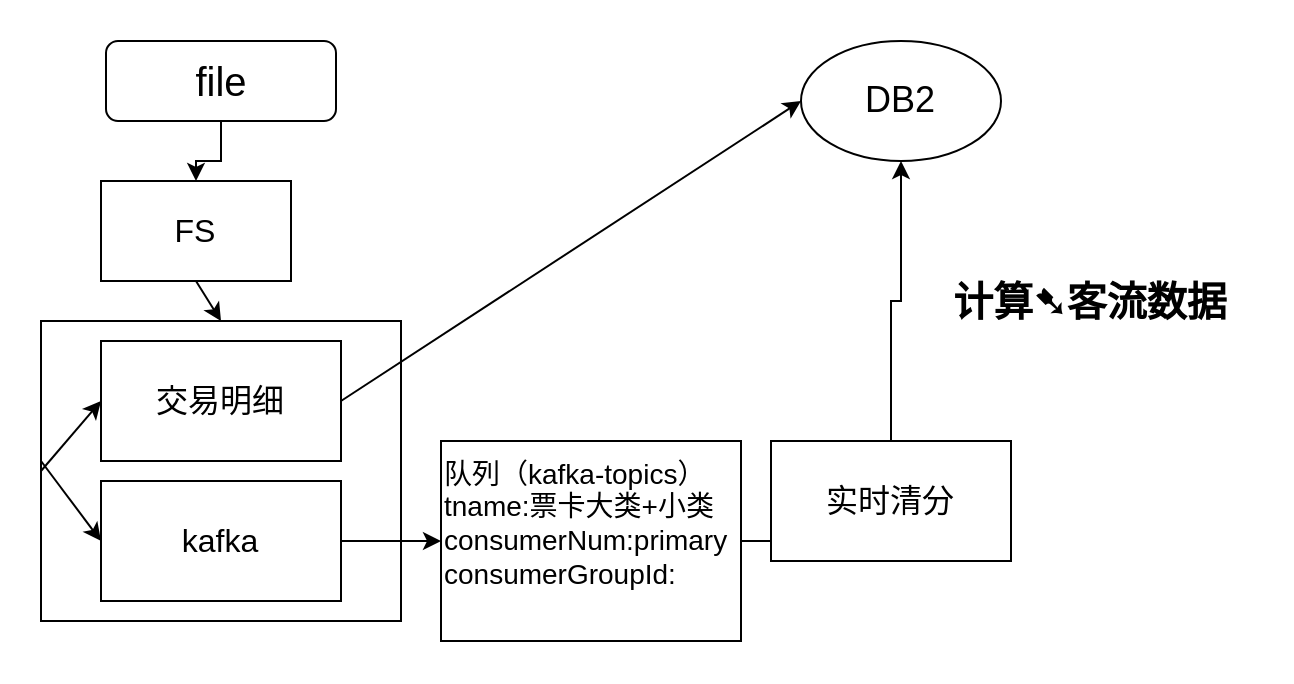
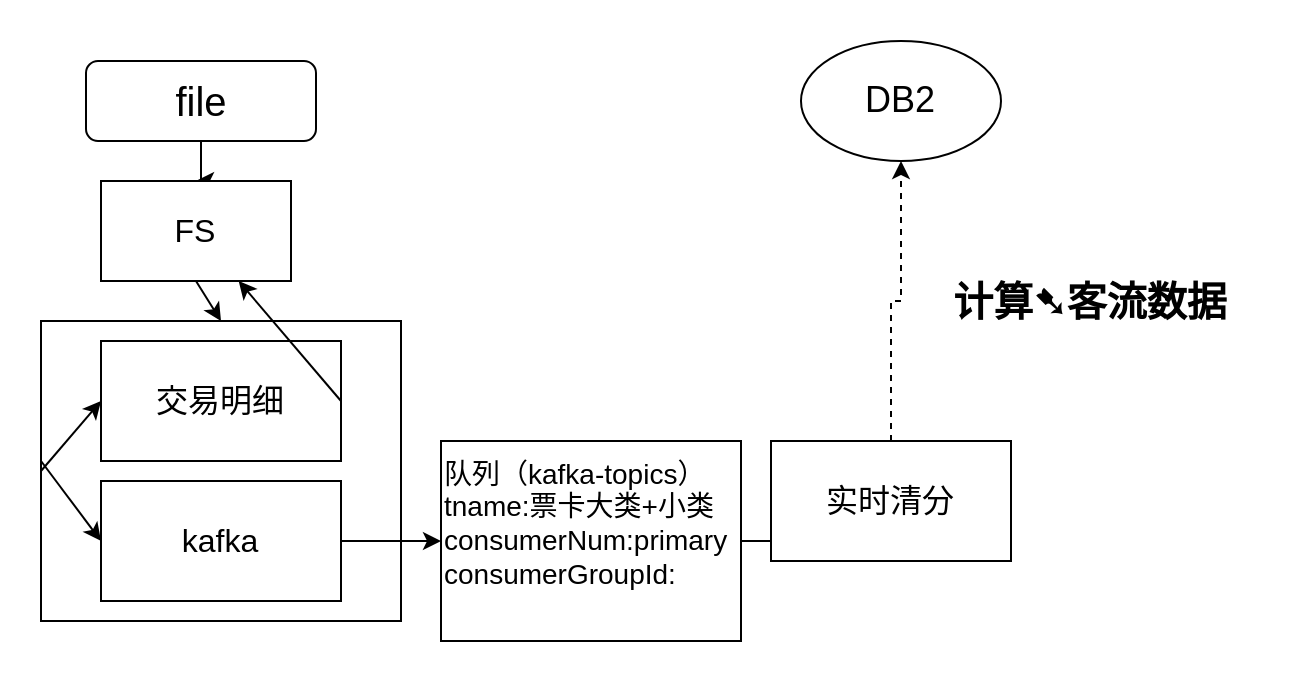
  <mxCell id="0" />
  <mxCell id="1" parent="0" />
  <mxCell id="2" value="" style="rounded=0;whiteSpace=wrap;html=1;" vertex="1" parent="1"><mxGeometry x="20" y="160" width="180" height="150" as="geometry" /></mxCell>
  <mxCell id="3" value="" style="edgeStyle=orthogonalEdgeStyle;rounded=0;orthogonalLoop=1;jettySize=auto;html=1;" edge="1" parent="1" source="4" target="7"><mxGeometry relative="1" as="geometry" /></mxCell>
- <mxCell id="4" value="&lt;font style=&quot;font-size: 20px&quot;&gt;file&lt;/font&gt;" style="rounded=1;whiteSpace=wrap;html=1;" vertex="1" parent="1"><mxGeometry x="52.5" y="20" width="115" height="40" as="geometry" /></mxCell>
+ <mxCell id="4" value="&lt;font style=&quot;font-size: 20px&quot;&gt;file&lt;/font&gt;" style="rounded=1;whiteSpace=wrap;html=1;" vertex="1" parent="1"><mxGeometry x="42.5" y="30" width="115" height="40" as="geometry" /></mxCell>
  <mxCell id="5" value="&lt;font style=&quot;font-size: 16px&quot;&gt;交易明细&lt;/font&gt;" style="rounded=0;whiteSpace=wrap;html=1;" vertex="1" parent="1"><mxGeometry x="50" y="170" width="120" height="60" as="geometry" /></mxCell>
  <mxCell id="6" value="&lt;font style=&quot;font-size: 16px&quot;&gt;kafka&lt;/font&gt;" style="rounded=0;whiteSpace=wrap;html=1;" vertex="1" parent="1"><mxGeometry x="50" y="240" width="120" height="60" as="geometry" /></mxCell>
  <mxCell id="7" value="&lt;font style=&quot;font-size: 16px&quot;&gt;FS&lt;/font&gt;" style="rounded=0;whiteSpace=wrap;html=1;" vertex="1" parent="1"><mxGeometry x="50" y="90" width="95" height="50" as="geometry" /></mxCell>
- <mxCell id="8" value="" style="endArrow=classic;html=1;exitX=1;exitY=0.5;exitDx=0;exitDy=0;entryX=0;entryY=0.5;entryDx=0;entryDy=0;" edge="1" parent="1" source="5" target="9"><mxGeometry width="50" height="50" relative="1" as="geometry"><mxPoint x="290" y="190" as="sourcePoint" /><mxPoint x="320" y="150" as="targetPoint" /></mxGeometry></mxCell>
+ <mxCell id="8" value="" style="endArrow=classic;html=1;exitX=1;exitY=0.5;exitDx=0;exitDy=0;" edge="1" parent="1" source="5" target="7"><mxGeometry width="50" height="50" relative="1" as="geometry"><mxPoint x="290" y="190" as="sourcePoint" /><mxPoint x="320" y="150" as="targetPoint" /></mxGeometry></mxCell>
  <mxCell id="9" value="&lt;font style=&quot;font-size: 18px&quot;&gt;DB2&lt;/font&gt;" style="ellipse;whiteSpace=wrap;html=1;" vertex="1" parent="1"><mxGeometry x="400" y="20" width="100" height="60" as="geometry" /></mxCell>
  <mxCell id="10" value="" style="edgeStyle=orthogonalEdgeStyle;rounded=0;orthogonalLoop=1;jettySize=auto;html=1;" edge="1" parent="1" source="11" target="14"><mxGeometry relative="1" as="geometry" /></mxCell>
  <mxCell id="11" value="&lt;font style=&quot;font-size: 14px&quot;&gt;队列（kafka-topics）&lt;br&gt;tname:票卡大类+小类&lt;br&gt;consumerNum:primary&lt;br&gt;consumerGroupId:&lt;br&gt;&lt;br&gt;&lt;/font&gt;" style="rounded=0;whiteSpace=wrap;html=1;align=left;" vertex="1" parent="1"><mxGeometry x="220" y="220" width="150" height="100" as="geometry" /></mxCell>
  <mxCell id="12" value="" style="endArrow=classic;html=1;exitX=1;exitY=0.5;exitDx=0;exitDy=0;entryX=0;entryY=0.5;entryDx=0;entryDy=0;" edge="1" parent="1" source="6" target="11"><mxGeometry width="50" height="50" relative="1" as="geometry"><mxPoint x="240" y="420" as="sourcePoint" /><mxPoint x="290" y="370" as="targetPoint" /></mxGeometry></mxCell>
- <mxCell id="13" value="" style="edgeStyle=orthogonalEdgeStyle;rounded=0;orthogonalLoop=1;jettySize=auto;html=1;" edge="1" parent="1" source="14" target="9"><mxGeometry relative="1" as="geometry" /></mxCell>
+ <mxCell id="13" value="" style="edgeStyle=orthogonalEdgeStyle;rounded=0;orthogonalLoop=1;jettySize=auto;html=1;dashed=1;" edge="1" parent="1" source="14" target="9"><mxGeometry relative="1" as="geometry" /></mxCell>
  <mxCell id="14" value="&lt;span style=&quot;font-size: 16px&quot;&gt;实时清分&lt;/span&gt;" style="rounded=0;whiteSpace=wrap;html=1;" vertex="1" parent="1"><mxGeometry x="385" y="220" width="120" height="60" as="geometry" /></mxCell>
  <mxCell id="15" value="&lt;font style=&quot;font-size: 20px&quot;&gt;&lt;b&gt;计算➷客流数据&lt;/b&gt;&lt;/font&gt;" style="text;html=1;strokeColor=none;fillColor=none;align=center;verticalAlign=middle;whiteSpace=wrap;rounded=0;" vertex="1" parent="1"><mxGeometry x="465" y="140" width="160" height="20" as="geometry" /></mxCell>
  <mxCell id="16" value="" style="endArrow=classic;html=1;exitX=0.5;exitY=1;exitDx=0;exitDy=0;entryX=0.5;entryY=0;entryDx=0;entryDy=0;" edge="1" parent="1" source="7" target="2"><mxGeometry width="50" height="50" relative="1" as="geometry"><mxPoint x="-40" y="120" as="sourcePoint" /><mxPoint x="10" y="70" as="targetPoint" /></mxGeometry></mxCell>
  <mxCell id="17" value="" style="endArrow=classic;html=1;entryX=0;entryY=0.5;entryDx=0;entryDy=0;exitX=0;exitY=0.5;exitDx=0;exitDy=0;" edge="1" parent="1" source="2" target="5"><mxGeometry width="50" height="50" relative="1" as="geometry"><mxPoint x="-80" y="260" as="sourcePoint" /><mxPoint x="-30" y="210" as="targetPoint" /></mxGeometry></mxCell>
  <mxCell id="18" value="" style="endArrow=classic;html=1;entryX=0;entryY=0.5;entryDx=0;entryDy=0;" edge="1" parent="1" target="6"><mxGeometry width="50" height="50" relative="1" as="geometry"><mxPoint x="20" y="230" as="sourcePoint" /><mxPoint x="10" y="330" as="targetPoint" /></mxGeometry></mxCell>
